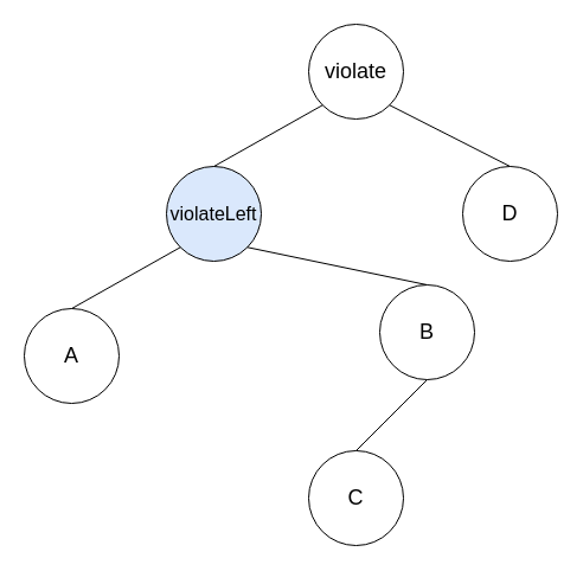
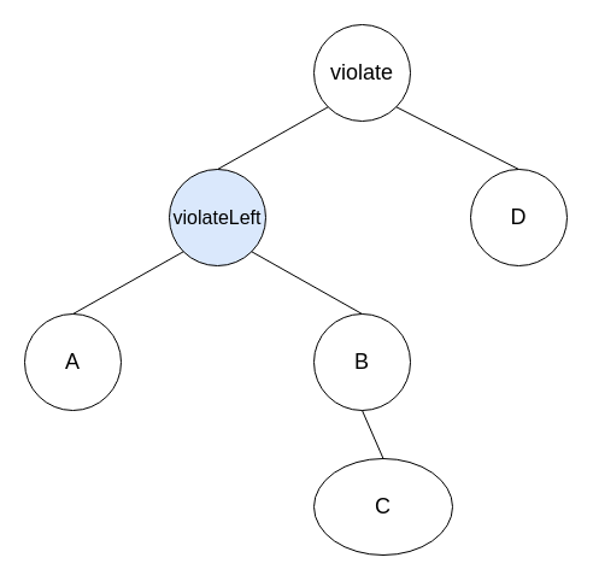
  <mxCell id="0" />
  <mxCell id="1" parent="0" />
  <mxCell id="2" value="&lt;font style=&quot;font-size: 18px&quot;&gt;violate&lt;/font&gt;" style="ellipse;whiteSpace=wrap;html=1;aspect=fixed;" vertex="1" parent="1"><mxGeometry x="260" y="20" width="80" height="80" as="geometry" /></mxCell>
  <mxCell id="3" value="&lt;font style=&quot;font-size: 16px&quot;&gt;violateLeft&lt;/font&gt;" style="ellipse;whiteSpace=wrap;html=1;aspect=fixed;fillColor=#dae8fc;" vertex="1" parent="1"><mxGeometry x="140" y="140" width="80" height="80" as="geometry" /></mxCell>
  <mxCell id="4" value="&lt;font style=&quot;font-size: 18px&quot;&gt;D&lt;/font&gt;" style="ellipse;whiteSpace=wrap;html=1;aspect=fixed;" vertex="1" parent="1"><mxGeometry x="390" y="140" width="80" height="80" as="geometry" /></mxCell>
  <mxCell id="5" value="&lt;font style=&quot;font-size: 18px&quot;&gt;A&lt;/font&gt;" style="ellipse;whiteSpace=wrap;html=1;aspect=fixed;" vertex="1" parent="1"><mxGeometry x="20" y="260" width="80" height="80" as="geometry" /></mxCell>
- <mxCell id="6" value="&lt;font style=&quot;font-size: 18px&quot;&gt;B&lt;/font&gt;" style="ellipse;whiteSpace=wrap;html=1;aspect=fixed;" vertex="1" parent="1"><mxGeometry x="320" y="240" width="80" height="80" as="geometry" /></mxCell>
- <mxCell id="7" value="&lt;font style=&quot;font-size: 18px&quot;&gt;C&lt;/font&gt;" style="ellipse;whiteSpace=wrap;html=1;aspect=fixed;" vertex="1" parent="1"><mxGeometry x="260" y="380" width="80" height="80" as="geometry" /></mxCell>
+ <mxCell id="6" value="&lt;font style=&quot;font-size: 18px&quot;&gt;B&lt;/font&gt;" style="ellipse;whiteSpace=wrap;html=1;aspect=fixed;" vertex="1" parent="1"><mxGeometry x="260" y="260" width="80" height="80" as="geometry" /></mxCell>
+ <mxCell id="7" value="&lt;font style=&quot;font-size: 18px&quot;&gt;C&lt;/font&gt;" style="ellipse;whiteSpace=wrap;html=1;aspect=fixed;" vertex="1" parent="1"><mxGeometry x="260" y="380" width="115" height="80" as="geometry" /></mxCell>
  <mxCell id="8" value="" style="endArrow=none;html=1;entryX=0;entryY=1;entryDx=0;entryDy=0;exitX=0.5;exitY=0;exitDx=0;exitDy=0;" edge="1" parent="1" source="3" target="2"><mxGeometry width="50" height="50" relative="1" as="geometry"><mxPoint x="200" y="130" as="sourcePoint" /><mxPoint x="250" y="80" as="targetPoint" /></mxGeometry></mxCell>
  <mxCell id="9" value="" style="endArrow=none;html=1;entryX=1;entryY=1;entryDx=0;entryDy=0;exitX=0.5;exitY=0;exitDx=0;exitDy=0;" edge="1" parent="1" source="4" target="2"><mxGeometry width="50" height="50" relative="1" as="geometry"><mxPoint x="230" y="200" as="sourcePoint" /><mxPoint x="280" y="150" as="targetPoint" /></mxGeometry></mxCell>
  <mxCell id="10" value="" style="endArrow=none;html=1;entryX=0;entryY=1;entryDx=0;entryDy=0;exitX=0.5;exitY=0;exitDx=0;exitDy=0;" edge="1" parent="1" source="5" target="3"><mxGeometry width="50" height="50" relative="1" as="geometry"><mxPoint x="230" y="230" as="sourcePoint" /><mxPoint x="280" y="180" as="targetPoint" /></mxGeometry></mxCell>
  <mxCell id="11" value="" style="endArrow=none;html=1;entryX=1;entryY=1;entryDx=0;entryDy=0;exitX=0.5;exitY=0;exitDx=0;exitDy=0;" edge="1" parent="1" source="6" target="3"><mxGeometry width="50" height="50" relative="1" as="geometry"><mxPoint x="230" y="290" as="sourcePoint" /><mxPoint x="280" y="240" as="targetPoint" /></mxGeometry></mxCell>
  <mxCell id="12" value="" style="endArrow=none;html=1;exitX=0.5;exitY=1;exitDx=0;exitDy=0;entryX=0.5;entryY=0;entryDx=0;entryDy=0;" edge="1" parent="1" source="6" target="7"><mxGeometry width="50" height="50" relative="1" as="geometry"><mxPoint x="230" y="360" as="sourcePoint" /><mxPoint x="280" y="310" as="targetPoint" /></mxGeometry></mxCell>
